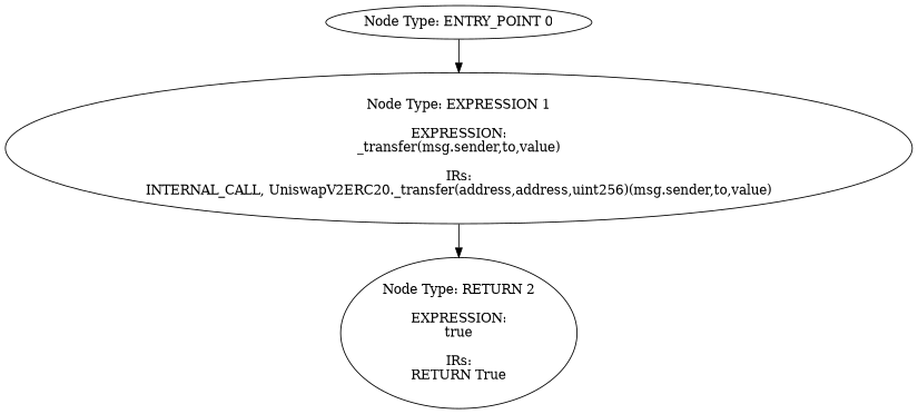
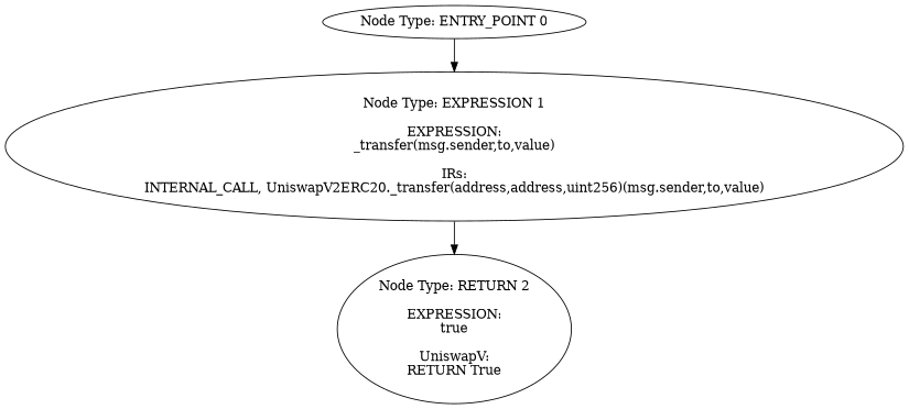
  digraph {
    n1 [label="Node Type: ENTRY_POINT 0\n"]
    n2 [label="Node Type: EXPRESSION 1\n\nEXPRESSION:\n_transfer(msg.sender,to,value)\n\nIRs:\nINTERNAL_CALL, UniswapV2ERC20._transfer(address,address,uint256)(msg.sender,to,value)"]
-   n3 [label="Node Type: RETURN 2\n\nEXPRESSION:\ntrue\n\nIRs:\nRETURN True"]
+   n3 [label="Node Type: RETURN 2\n\nEXPRESSION:\ntrue\n\nUniswapV:\nRETURN True"]
    n1 -> n2
    n2 -> n3
  }
